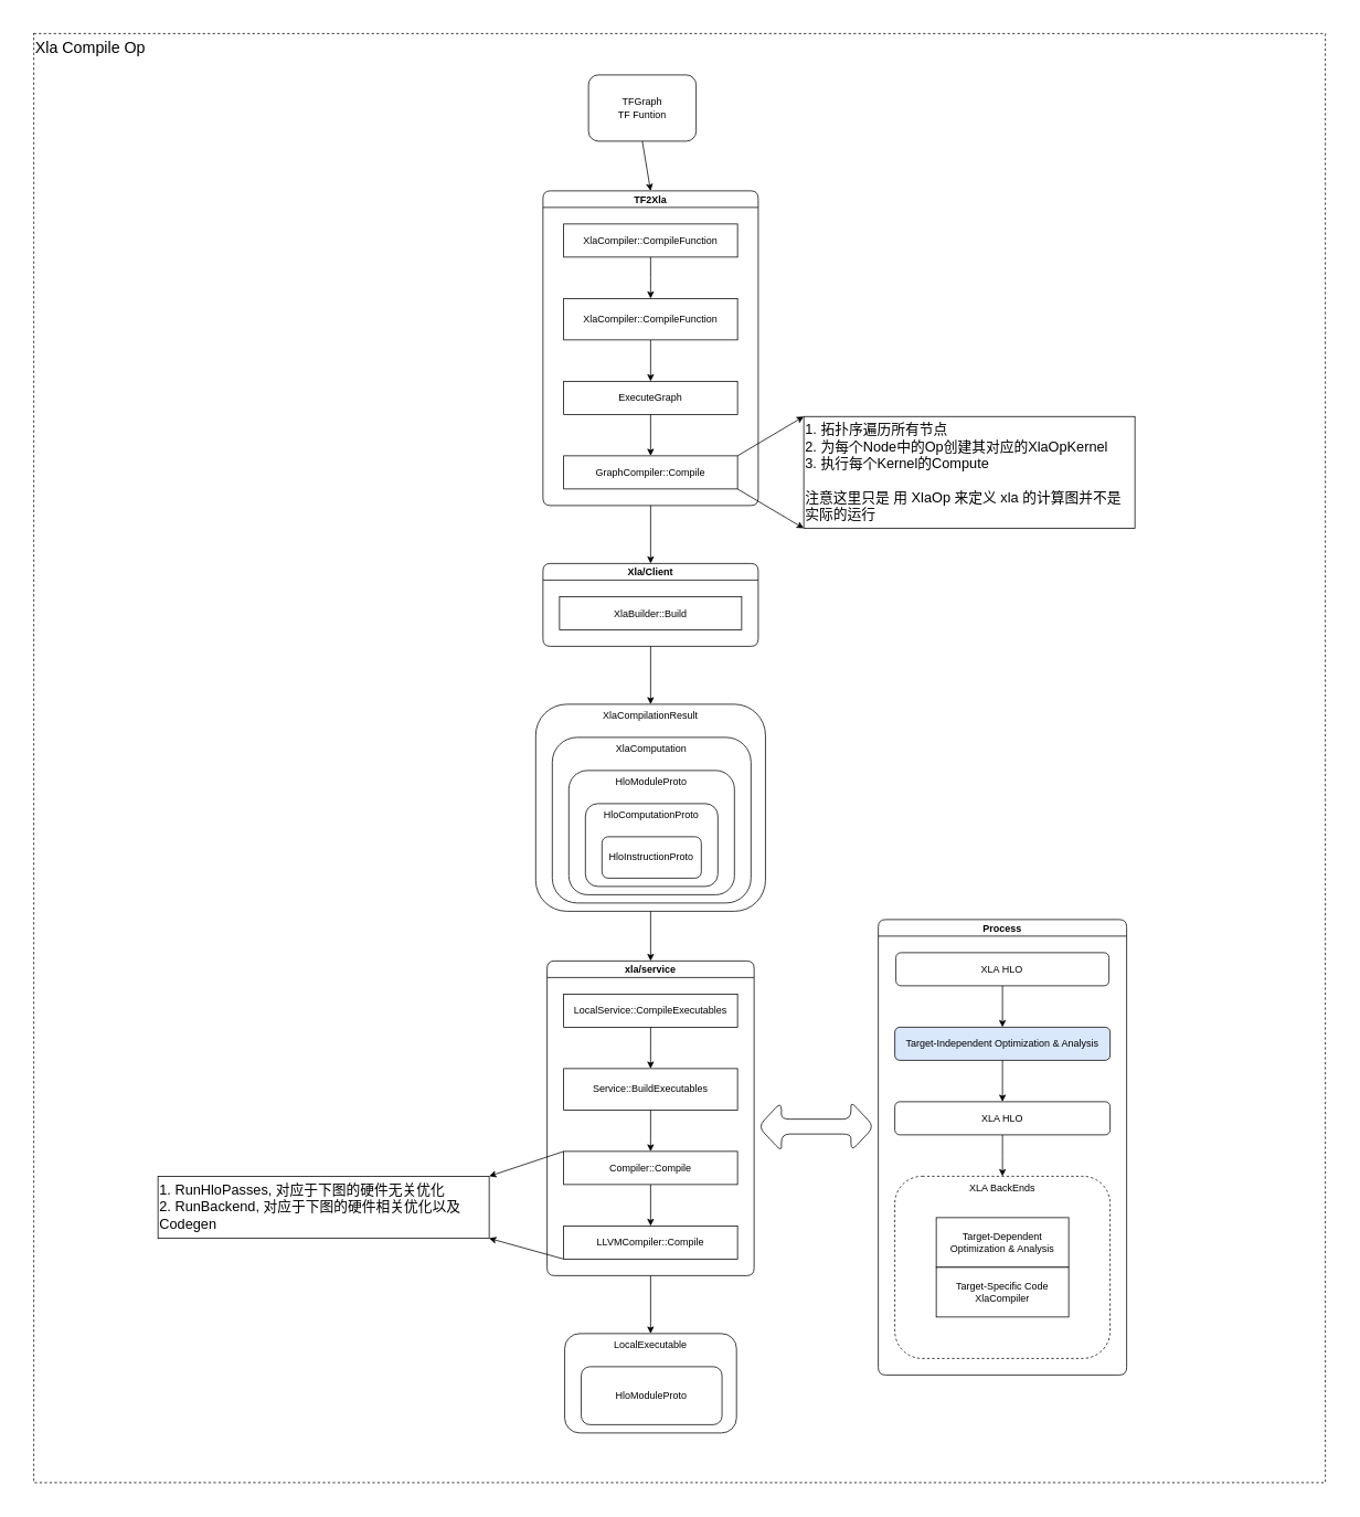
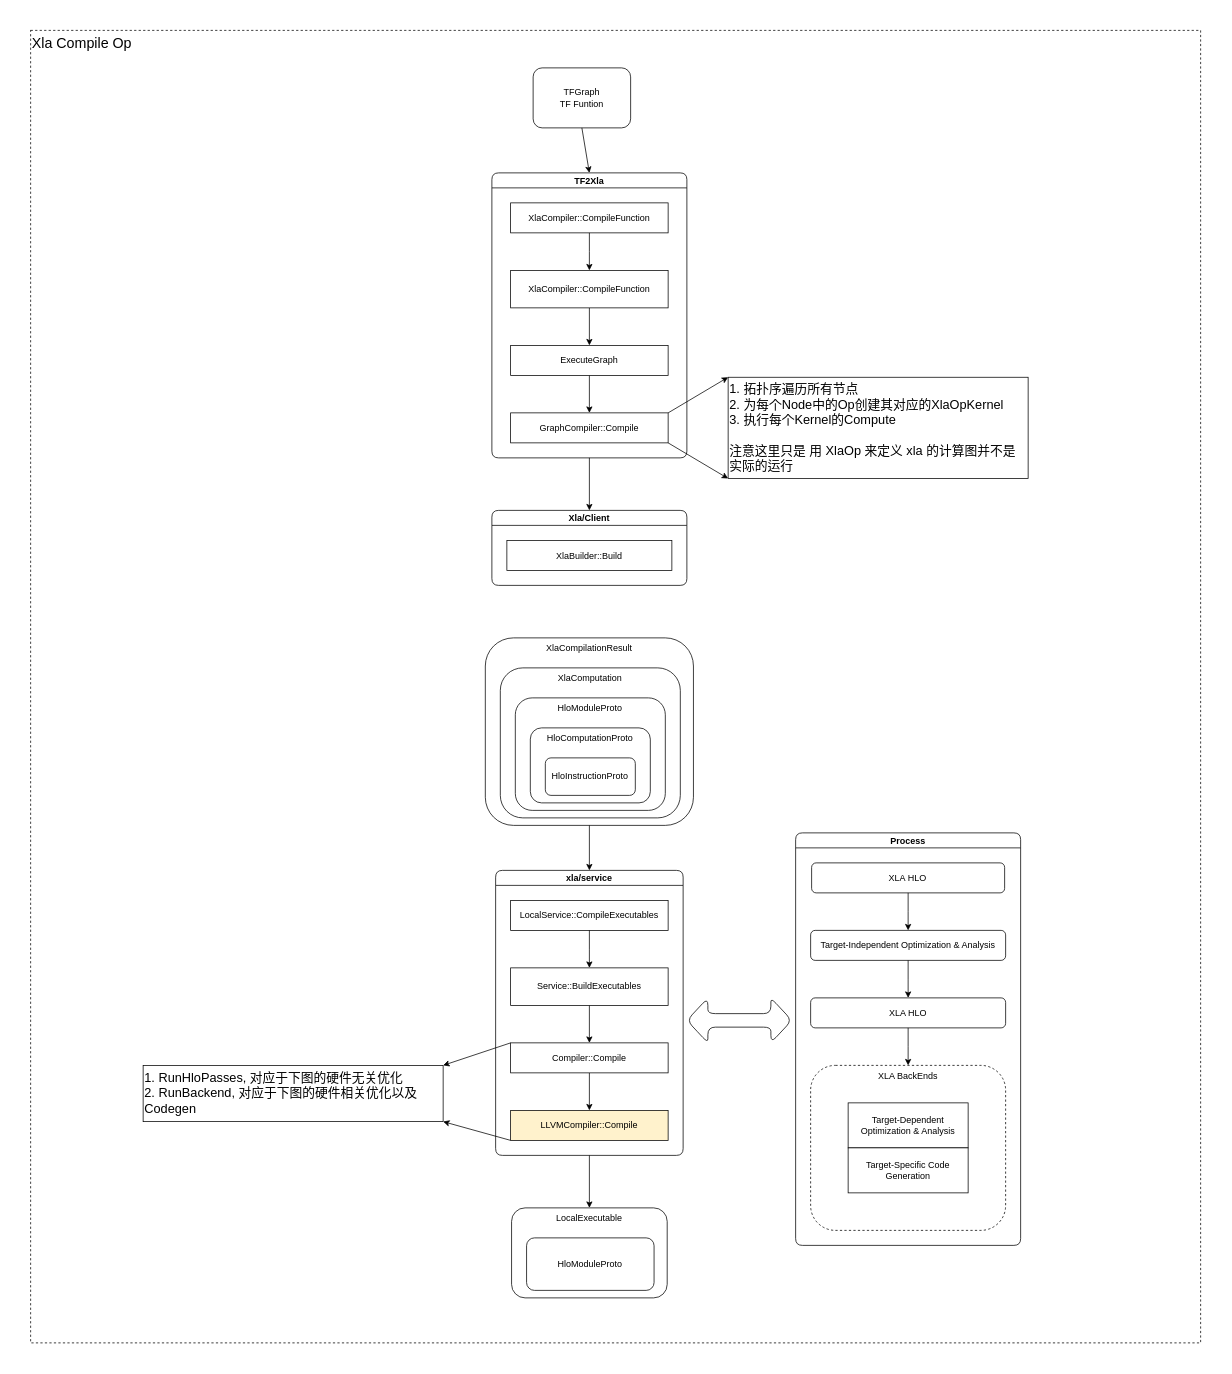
  <mxCell id="0" />
  <mxCell id="1" parent="0" />
  <mxCell id="2" value="" style="group" parent="1" vertex="1" connectable="0"><mxGeometry x="20" y="20" width="1600" height="1790" as="geometry" /></mxCell>
  <mxCell id="3" value="&lt;font style=&quot;font-size: 19px&quot;&gt;Xla Compile Op&lt;/font&gt;" style="rounded=0;whiteSpace=wrap;html=1;glass=0;fontSize=12;startSize=20;dashed=1;align=left;verticalAlign=top;" parent="2" vertex="1"><mxGeometry x="20" y="20" width="1560" height="1750" as="geometry" /></mxCell>
  <mxCell id="4" value="TFGraph&lt;br&gt;TF Funtion" style="rounded=1;whiteSpace=wrap;html=1;" parent="2" vertex="1"><mxGeometry x="690" y="70" width="130" height="80" as="geometry" /></mxCell>
  <mxCell id="5" value="" style="group" parent="2" vertex="1" connectable="0"><mxGeometry x="626.25" y="830" width="277.5" height="250" as="geometry" /></mxCell>
  <mxCell id="6" value="" style="group" parent="5" vertex="1" connectable="0"><mxGeometry width="277.5" height="250" as="geometry" /></mxCell>
  <mxCell id="7" value="XlaCompilationResult" style="rounded=1;whiteSpace=wrap;html=1;verticalAlign=top;" parent="6" vertex="1"><mxGeometry width="277.5" height="250" as="geometry" /></mxCell>
  <mxCell id="8" value="XlaComputation" style="rounded=1;whiteSpace=wrap;html=1;verticalAlign=top;" parent="6" vertex="1"><mxGeometry x="20" y="40" width="240" height="200" as="geometry" /></mxCell>
  <mxCell id="9" value="HloModuleProto" style="rounded=1;whiteSpace=wrap;html=1;verticalAlign=top;" parent="6" vertex="1"><mxGeometry x="40" y="80" width="200" height="150" as="geometry" /></mxCell>
  <mxCell id="10" value="HloComputationProto" style="rounded=1;whiteSpace=wrap;html=1;glass=0;fontSize=12;startSize=20;verticalAlign=top;" parent="6" vertex="1"><mxGeometry x="60" y="120" width="160" height="100" as="geometry" /></mxCell>
  <mxCell id="11" value="HloInstructionProto" style="rounded=1;whiteSpace=wrap;html=1;glass=0;fontSize=12;startSize=20;" parent="6" vertex="1"><mxGeometry x="80" y="160" width="120" height="50" as="geometry" /></mxCell>
  <mxCell id="12" value="" style="group" parent="2" vertex="1" connectable="0"><mxGeometry x="661.25" y="1580" width="207.5" height="140" as="geometry" /></mxCell>
  <mxCell id="13" value="" style="group" parent="12" vertex="1" connectable="0"><mxGeometry y="10" width="207.5" height="120" as="geometry" /></mxCell>
  <mxCell id="14" value="" style="group" vertex="1" connectable="0" parent="13"><mxGeometry width="207.5" height="120" as="geometry" /></mxCell>
  <mxCell id="15" value="LocalExecutable" style="rounded=1;whiteSpace=wrap;html=1;verticalAlign=top;" parent="14" vertex="1"><mxGeometry width="207.5" height="120" as="geometry" /></mxCell>
  <mxCell id="16" value="HloModuleProto" style="rounded=1;whiteSpace=wrap;html=1;" parent="14" vertex="1"><mxGeometry x="20" y="40" width="170" height="70" as="geometry" /></mxCell>
  <mxCell id="17" value="&lt;div style=&quot;font-size: 17px&quot;&gt;1. 拓扑序遍历所有节点&lt;/div&gt;&lt;div style=&quot;font-size: 17px&quot;&gt;2. 为每个Node中的Op创建其对应的XlaOpKernel&lt;/div&gt;&lt;div style=&quot;font-size: 17px&quot;&gt;3. 执行每个Kernel的Compute&lt;/div&gt;&lt;div style=&quot;font-size: 17px&quot;&gt;&lt;br&gt;&lt;/div&gt;&lt;div style=&quot;font-size: 17px&quot;&gt;注意这里只是 用 XlaOp 来定义 xla 的计算图并不是实际的运行&lt;/div&gt;" style="rounded=0;whiteSpace=wrap;html=1;align=left;fontSize=17;" parent="2" vertex="1"><mxGeometry x="950" y="482.5" width="400" height="135" as="geometry" /></mxCell>
  <mxCell id="18" style="edgeStyle=none;html=1;exitX=1;exitY=0;exitDx=0;exitDy=0;entryX=0;entryY=0;entryDx=0;entryDy=0;fontSize=17;" parent="2" source="30" target="17" edge="1"><mxGeometry relative="1" as="geometry"><mxPoint x="875" y="530" as="sourcePoint" /></mxGeometry></mxCell>
  <mxCell id="19" style="edgeStyle=none;html=1;exitX=1;exitY=1;exitDx=0;exitDy=0;entryX=0;entryY=1;entryDx=0;entryDy=0;fontSize=17;" parent="2" source="30" target="17" edge="1"><mxGeometry relative="1" as="geometry"><mxPoint x="875" y="570" as="sourcePoint" /></mxGeometry></mxCell>
- <mxCell id="20" style="edgeStyle=none;html=1;exitX=0.5;exitY=1;exitDx=0;exitDy=0;fontSize=12;entryX=0.5;entryY=0;entryDx=0;entryDy=0;" parent="2" source="21" target="7" edge="1"><mxGeometry relative="1" as="geometry"><mxPoint x="765" y="890" as="targetPoint" /></mxGeometry></mxCell>
  <mxCell id="21" value="Xla/Client" style="swimlane;startSize=20;horizontal=1;childLayout=flowLayout;flowOrientation=north;resizable=0;interRankCellSpacing=50;containerType=tree;fontSize=12;rounded=1;" parent="2" vertex="1"><mxGeometry x="635" y="660" width="260" height="100" as="geometry" /></mxCell>
  <mxCell id="22" value="&lt;span style=&quot;font-size: 12px&quot;&gt;XlaBuilder::Build&lt;/span&gt;" style="whiteSpace=wrap;html=1;fontSize=17;" parent="21" vertex="1"><mxGeometry x="20" y="40" width="220" height="40" as="geometry" /></mxCell>
  <mxCell id="23" value="TF2Xla" style="swimlane;startSize=20;horizontal=1;childLayout=treeLayout;horizontalTree=0;resizable=0;containerType=tree;glass=0;rounded=1;swimlaneFillColor=none;arcSize=15;" parent="2" vertex="1"><mxGeometry x="635" y="210" width="260" height="380" as="geometry" /></mxCell>
  <mxCell id="24" value="XlaCompiler::CompileFunction" style="whiteSpace=wrap;html=1;" parent="23" vertex="1"><mxGeometry x="25" y="40" width="210" height="40" as="geometry" /></mxCell>
  <mxCell id="25" style="edgeStyle=none;html=1;exitX=0.5;exitY=1;exitDx=0;exitDy=0;entryX=0.5;entryY=0;entryDx=0;entryDy=0;" parent="23" source="26" target="29" edge="1"><mxGeometry relative="1" as="geometry" /></mxCell>
  <mxCell id="26" value="XlaCompiler::CompileFunction" style="whiteSpace=wrap;html=1;" parent="23" vertex="1"><mxGeometry x="25" y="130" width="210" height="50" as="geometry" /></mxCell>
  <mxCell id="27" value="" style="edgeStyle=elbowEdgeStyle;elbow=vertical;html=1;rounded=0;" parent="23" source="24" target="26" edge="1"><mxGeometry relative="1" as="geometry" /></mxCell>
  <mxCell id="28" style="edgeStyle=none;html=1;exitX=0.5;exitY=1;exitDx=0;exitDy=0;entryX=0.5;entryY=0;entryDx=0;entryDy=0;" parent="23" source="29" target="30" edge="1"><mxGeometry relative="1" as="geometry" /></mxCell>
  <mxCell id="29" value="ExecuteGraph" style="whiteSpace=wrap;html=1;" parent="23" vertex="1"><mxGeometry x="25" y="230" width="210" height="40" as="geometry" /></mxCell>
  <mxCell id="30" value="GraphCompiler::Compile" style="whiteSpace=wrap;html=1;" parent="23" vertex="1"><mxGeometry x="25" y="320" width="210" height="40" as="geometry" /></mxCell>
  <mxCell id="31" style="edgeStyle=none;html=1;exitX=0.5;exitY=1;exitDx=0;exitDy=0;entryX=0.5;entryY=0;entryDx=0;entryDy=0;" parent="2" source="4" target="23" edge="1"><mxGeometry relative="1" as="geometry"><mxPoint x="765" y="210" as="targetPoint" /></mxGeometry></mxCell>
  <mxCell id="32" style="edgeStyle=none;html=1;exitX=0.5;exitY=1;exitDx=0;exitDy=0;entryX=0.5;entryY=0;entryDx=0;entryDy=0;fontSize=12;" parent="2" source="23" target="21" edge="1"><mxGeometry relative="1" as="geometry"><mxPoint x="765" y="680" as="sourcePoint" /></mxGeometry></mxCell>
  <mxCell id="33" style="edgeStyle=none;html=1;exitX=0.5;exitY=1;exitDx=0;exitDy=0;entryX=0.5;entryY=0;entryDx=0;entryDy=0;fontSize=12;startSize=20;" parent="2" source="34" target="15" edge="1"><mxGeometry relative="1" as="geometry" /></mxCell>
  <mxCell id="34" value="xla/service" style="swimlane;startSize=20;horizontal=1;childLayout=treeLayout;horizontalTree=0;resizable=0;containerType=tree;glass=0;rounded=1;swimlaneFillColor=none;arcSize=15;" parent="2" vertex="1"><mxGeometry x="640" y="1140" width="250" height="380" as="geometry" /></mxCell>
  <mxCell id="35" value="LocalService::CompileExecutables" style="whiteSpace=wrap;html=1;" parent="34" vertex="1"><mxGeometry x="20" y="40" width="210" height="40" as="geometry" /></mxCell>
  <mxCell id="36" style="edgeStyle=none;html=1;exitX=0.5;exitY=1;exitDx=0;exitDy=0;entryX=0.5;entryY=0;entryDx=0;entryDy=0;" parent="34" source="37" target="40" edge="1"><mxGeometry relative="1" as="geometry" /></mxCell>
  <mxCell id="37" value="Service::BuildExecutables" style="whiteSpace=wrap;html=1;" parent="34" vertex="1"><mxGeometry x="20" y="130" width="210" height="50" as="geometry" /></mxCell>
  <mxCell id="38" value="" style="edgeStyle=elbowEdgeStyle;elbow=vertical;html=1;rounded=0;" parent="34" source="35" target="37" edge="1"><mxGeometry relative="1" as="geometry" /></mxCell>
  <mxCell id="39" style="edgeStyle=none;html=1;exitX=0.5;exitY=1;exitDx=0;exitDy=0;entryX=0.5;entryY=0;entryDx=0;entryDy=0;" parent="34" source="40" target="41" edge="1"><mxGeometry relative="1" as="geometry" /></mxCell>
  <mxCell id="40" value="Compiler::Compile" style="whiteSpace=wrap;html=1;" parent="34" vertex="1"><mxGeometry x="20" y="230" width="210" height="40" as="geometry" /></mxCell>
- <mxCell id="41" value="LLVMCompiler::Compile" style="whiteSpace=wrap;html=1;" parent="34" vertex="1"><mxGeometry x="20" y="320" width="210" height="40" as="geometry" /></mxCell>
+ <mxCell id="41" value="LLVMCompiler::Compile" style="whiteSpace=wrap;html=1;fillColor=#fff2cc;" parent="34" vertex="1"><mxGeometry x="20" y="320" width="210" height="40" as="geometry" /></mxCell>
  <mxCell id="42" style="edgeStyle=none;html=1;exitX=0.5;exitY=1;exitDx=0;exitDy=0;entryX=0.5;entryY=0;entryDx=0;entryDy=0;fontSize=12;startSize=20;" parent="2" source="7" target="34" edge="1"><mxGeometry relative="1" as="geometry" /></mxCell>
  <mxCell id="43" value="&lt;div style=&quot;font-size: 17px&quot;&gt;&lt;div&gt;1. RunHloPasses, 对应于下图的硬件无关优化&lt;/div&gt;&lt;div&gt;2. RunBackend, 对应于下图的硬件相关优化以及Codegen&lt;/div&gt;&lt;/div&gt;" style="rounded=0;whiteSpace=wrap;html=1;align=left;fontSize=17;" parent="2" vertex="1"><mxGeometry x="170" y="1400" width="400" height="75" as="geometry" /></mxCell>
  <mxCell id="44" style="edgeStyle=none;html=1;exitX=0;exitY=0;exitDx=0;exitDy=0;entryX=1;entryY=0;entryDx=0;entryDy=0;fontSize=12;startSize=20;" parent="2" source="40" target="43" edge="1"><mxGeometry relative="1" as="geometry" /></mxCell>
  <mxCell id="45" style="edgeStyle=none;html=1;exitX=0;exitY=1;exitDx=0;exitDy=0;entryX=1;entryY=1;entryDx=0;entryDy=0;fontSize=12;startSize=20;" parent="2" source="41" target="43" edge="1"><mxGeometry relative="1" as="geometry" /></mxCell>
  <mxCell id="46" value="Process" style="swimlane;startSize=20;horizontal=1;childLayout=treeLayout;horizontalTree=0;resizable=0;containerType=tree;rounded=1;glass=0;fontSize=12;" parent="2" vertex="1"><mxGeometry x="1040" y="1090" width="300" height="550" as="geometry" /></mxCell>
  <mxCell id="47" value="XLA HLO" style="whiteSpace=wrap;html=1;rounded=1;glass=0;fontSize=12;startSize=20;" parent="46" vertex="1"><mxGeometry x="21.325" y="40" width="257.35" height="40" as="geometry" /></mxCell>
- <mxCell id="48" value="Target-Independent Optimization &amp;amp; Analysis" style="whiteSpace=wrap;html=1;rounded=1;glass=0;fontSize=12;startSize=20;fillColor=#dae8fc;" parent="46" vertex="1"><mxGeometry x="20" y="130" width="260" height="40" as="geometry" /></mxCell>
+ <mxCell id="48" value="Target-Independent Optimization &amp;amp; Analysis" style="whiteSpace=wrap;html=1;rounded=1;glass=0;fontSize=12;startSize=20;" parent="46" vertex="1"><mxGeometry x="20" y="130" width="260" height="40" as="geometry" /></mxCell>
  <mxCell id="49" value="" style="edgeStyle=elbowEdgeStyle;elbow=vertical;html=1;rounded=0;fontSize=12;startSize=20;" parent="46" source="47" target="48" edge="1"><mxGeometry relative="1" as="geometry" /></mxCell>
  <mxCell id="50" value="" style="edgeStyle=elbowEdgeStyle;elbow=vertical;html=1;rounded=0;fontSize=12;startSize=20;" parent="46" source="48" target="51" edge="1"><mxGeometry relative="1" as="geometry"><mxPoint x="711.325" y="1200" as="sourcePoint" /></mxGeometry></mxCell>
  <mxCell id="51" value="XLA HLO" style="whiteSpace=wrap;html=1;rounded=1;glass=0;fontSize=12;startSize=20;" parent="46" vertex="1"><mxGeometry x="20" y="220" width="260" height="40" as="geometry" /></mxCell>
  <mxCell id="52" value="" style="edgeStyle=elbowEdgeStyle;elbow=vertical;html=1;rounded=0;fontSize=12;startSize=20;" parent="46" source="51" target="53" edge="1"><mxGeometry relative="1" as="geometry"><mxPoint x="790" y="1290" as="sourcePoint" /></mxGeometry></mxCell>
  <mxCell id="53" value="XLA BackEnds" style="whiteSpace=wrap;html=1;rounded=1;glass=0;fontSize=12;startSize=20;verticalAlign=top;dashed=1;" parent="46" vertex="1"><mxGeometry x="20" y="310" width="260" height="220" as="geometry" /></mxCell>
  <mxCell id="54" value="&lt;span&gt;Target-Dependent Optimization &amp;amp; Analysis&lt;/span&gt;" style="rounded=0;whiteSpace=wrap;html=1;glass=0;fontSize=12;startSize=20;" parent="46" vertex="1"><mxGeometry x="70" y="360" width="160" height="60" as="geometry" /></mxCell>
- <mxCell id="55" value="Target-Specific Code XlaCompiler" style="rounded=0;whiteSpace=wrap;html=1;glass=0;fontSize=12;startSize=20;" parent="46" vertex="1"><mxGeometry x="70" y="420" width="160" height="60" as="geometry" /></mxCell>
+ <mxCell id="55" value="Target-Specific Code Generation" style="rounded=0;whiteSpace=wrap;html=1;glass=0;fontSize=12;startSize=20;" parent="46" vertex="1"><mxGeometry x="70" y="420" width="160" height="60" as="geometry" /></mxCell>
  <mxCell id="56" value="" style="shape=doubleArrow;whiteSpace=wrap;html=1;rounded=1;glass=0;fontSize=12;startSize=20;" parent="2" vertex="1"><mxGeometry x="895" y="1310" width="140" height="60" as="geometry" /></mxCell>
